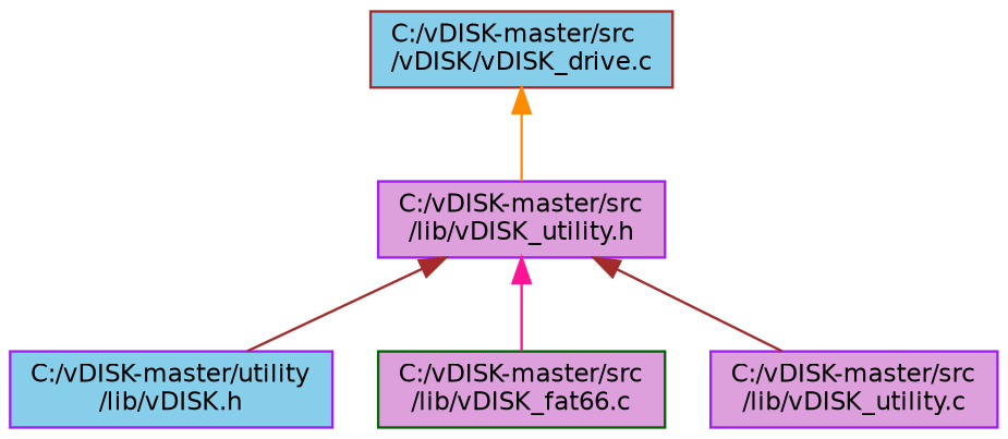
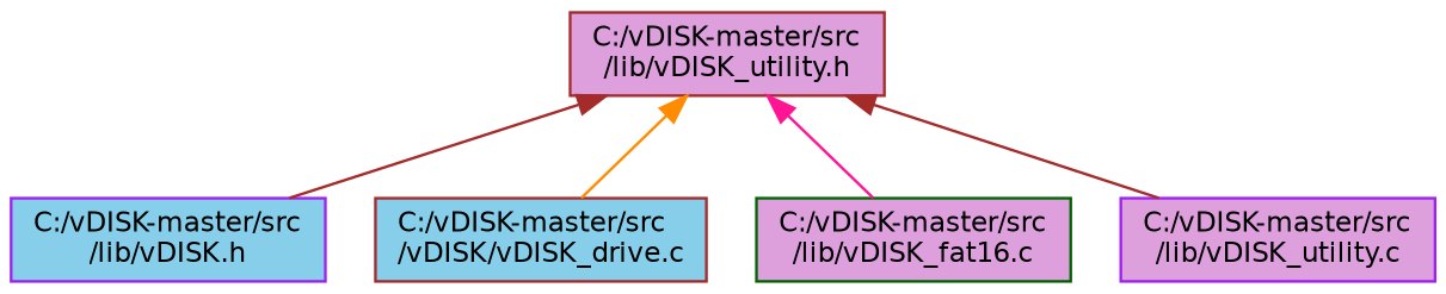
  digraph {
    node [color=brown fillcolor=plum fontname=Helvetica fontsize=10 shape=record style=filled]
    edge [color=brown dir=back fontname=Helvetica fontsize=10 labelfontname=Helvetica labelfontsize=10 style=solid]
-   n1 [color=purple fontcolor=black height=0.2 label="C:/vDISK-master/src\l/lib/vDISK_utility.h" width=0.4]
-   n2 [color=purple fillcolor=skyblue height=0.2 label="C:/vDISK-master/utility\l/lib/vDISK.h" width=0.4]
+   n1 [fontcolor=black height=0.2 label="C:/vDISK-master/src\l/lib/vDISK_utility.h" width=0.4]
+   n2 [color=purple fillcolor=skyblue height=0.2 label="C:/vDISK-master/src\l/lib/vDISK.h" width=0.4]
    n3 [fillcolor=skyblue height=0.2 label="C:/vDISK-master/src\l/vDISK/vDISK_drive.c" width=0.4]
-   n4 [color=darkgreen height=0.2 label="C:/vDISK-master/src\l/lib/vDISK_fat66.c" width=0.4]
+   n4 [color=darkgreen height=0.2 label="C:/vDISK-master/src\l/lib/vDISK_fat16.c" width=0.4]
    n5 [color=purple height=0.2 label="C:/vDISK-master/src\l/lib/vDISK_utility.c" width=0.4]
    n1 -> n2
-   n3 -> n1 [color=darkorange]
+   n1 -> n3 [color=darkorange]
    n1 -> n4 [color=deeppink]
    n1 -> n5
  }
